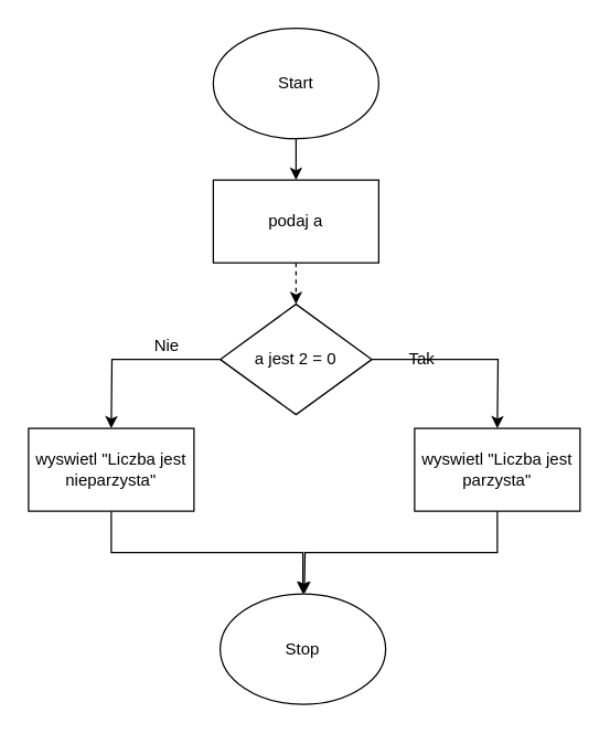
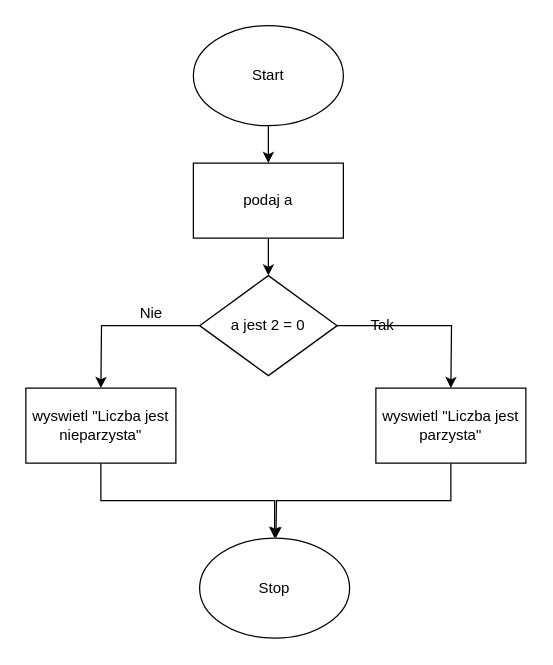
  <mxCell id="0" />
  <mxCell id="1" parent="0" />
  <mxCell id="2" style="edgeStyle=orthogonalEdgeStyle;rounded=0;orthogonalLoop=1;jettySize=auto;html=1;exitX=0.5;exitY=1;exitDx=0;exitDy=0;entryX=0.5;entryY=0;entryDx=0;entryDy=0;" edge="1" parent="1" source="3" target="5"><mxGeometry relative="1" as="geometry" /></mxCell>
  <mxCell id="3" value="Start" style="ellipse;whiteSpace=wrap;html=1;" vertex="1" parent="1"><mxGeometry x="154" y="20" width="120" height="80" as="geometry" /></mxCell>
- <mxCell id="4" style="edgeStyle=orthogonalEdgeStyle;rounded=0;orthogonalLoop=1;jettySize=auto;html=1;exitX=0.5;exitY=1;exitDx=0;exitDy=0;entryX=0.5;entryY=0;entryDx=0;entryDy=0;dashed=1;" edge="1" parent="1" source="5" target="8"><mxGeometry relative="1" as="geometry" /></mxCell>
+ <mxCell id="4" style="edgeStyle=orthogonalEdgeStyle;rounded=0;orthogonalLoop=1;jettySize=auto;html=1;exitX=0.5;exitY=1;exitDx=0;exitDy=0;entryX=0.5;entryY=0;entryDx=0;entryDy=0;" edge="1" parent="1" source="5" target="8"><mxGeometry relative="1" as="geometry" /></mxCell>
  <mxCell id="5" value="podaj a" style="rounded=0;whiteSpace=wrap;html=1;" vertex="1" parent="1"><mxGeometry x="154" y="130" width="120" height="60" as="geometry" /></mxCell>
  <mxCell id="6" style="edgeStyle=orthogonalEdgeStyle;rounded=0;orthogonalLoop=1;jettySize=auto;html=1;exitX=1;exitY=0.5;exitDx=0;exitDy=0;" edge="1" parent="1" source="8"><mxGeometry relative="1" as="geometry"><mxPoint x="360" y="310" as="targetPoint" /></mxGeometry></mxCell>
  <mxCell id="7" style="edgeStyle=orthogonalEdgeStyle;rounded=0;orthogonalLoop=1;jettySize=auto;html=1;exitX=0;exitY=0.5;exitDx=0;exitDy=0;" edge="1" parent="1" source="8"><mxGeometry relative="1" as="geometry"><mxPoint x="80" y="310" as="targetPoint" /></mxGeometry></mxCell>
  <mxCell id="8" value="a jest 2 = 0" style="rhombus;whiteSpace=wrap;html=1;" vertex="1" parent="1"><mxGeometry x="159" y="220" width="110" height="80" as="geometry" /></mxCell>
  <mxCell id="9" value="Nie" style="text;html=1;align=center;verticalAlign=middle;resizable=0;points=[];autosize=1;strokeColor=none;fillColor=none;" vertex="1" parent="1"><mxGeometry x="100" y="235" width="40" height="30" as="geometry" /></mxCell>
  <mxCell id="10" value="Tak" style="text;html=1;align=center;verticalAlign=middle;resizable=0;points=[];autosize=1;strokeColor=none;fillColor=none;" vertex="1" parent="1"><mxGeometry x="285" y="245" width="40" height="30" as="geometry" /></mxCell>
  <mxCell id="11" style="edgeStyle=orthogonalEdgeStyle;rounded=0;orthogonalLoop=1;jettySize=auto;html=1;exitX=0.5;exitY=1;exitDx=0;exitDy=0;entryX=0.5;entryY=0;entryDx=0;entryDy=0;" edge="1" parent="1" source="12" target="15"><mxGeometry relative="1" as="geometry" /></mxCell>
  <mxCell id="12" value="wyswietl &quot;Liczba jest nieparzysta&quot;" style="rounded=0;whiteSpace=wrap;html=1;" vertex="1" parent="1"><mxGeometry x="20" y="310" width="120" height="60" as="geometry" /></mxCell>
  <mxCell id="13" style="edgeStyle=orthogonalEdgeStyle;rounded=0;orthogonalLoop=1;jettySize=auto;html=1;exitX=0.5;exitY=1;exitDx=0;exitDy=0;" edge="1" parent="1" source="14"><mxGeometry relative="1" as="geometry"><mxPoint x="220" y="430" as="targetPoint" /></mxGeometry></mxCell>
  <mxCell id="14" value="wyswietl &quot;Liczba jest parzysta&quot;" style="rounded=0;whiteSpace=wrap;html=1;" vertex="1" parent="1"><mxGeometry x="300" y="310" width="120" height="60" as="geometry" /></mxCell>
  <mxCell id="15" value="Stop" style="ellipse;whiteSpace=wrap;html=1;" vertex="1" parent="1"><mxGeometry x="159" y="430" width="120" height="80" as="geometry" /></mxCell>
